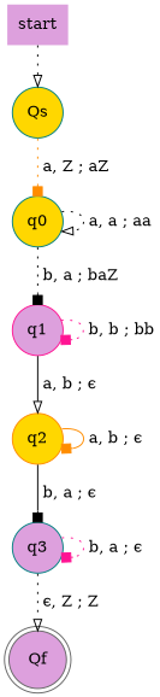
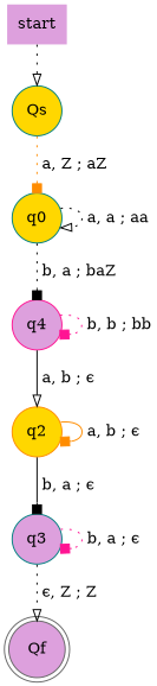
  digraph {
    node [color=teal fillcolor=plum shape=circle style=filled]
    edge [arrowhead=box color=black style=dotted]
    n1 [color=gray40 label=start shape=none]
    Qs [fillcolor=gold]
    q0 [fillcolor=gold]
-   q1 [color=deeppink]
+   q1 [color=deeppink label=q4]
    q2 [color=darkorange fillcolor=gold]
    q3
    Qf [color=gray40 shape=doublecircle]
    n1 -> Qs [arrowhead=onormal]
    Qs -> q0 [color=darkorange label=" a, Z ; aZ"]
    q0 -> q0 [arrowhead=onormal label=" a, a ; aa"]
    q0 -> q1 [label=" b, a ; baZ"]
    q1 -> q1 [color=deeppink label=" b, b ; bb"]
    q1 -> q2 [arrowhead=onormal label=" a, b ; ϵ" style=solid]
    q2 -> q2 [color=darkorange label=" a, b ; ϵ" style=solid]
    q2 -> q3 [label=" b, a ; ϵ" style=solid]
    q3 -> q3 [color=deeppink label=" b, a ; ϵ"]
    q3 -> Qf [arrowhead=onormal label=" ϵ, Z ; Z"]
  }
